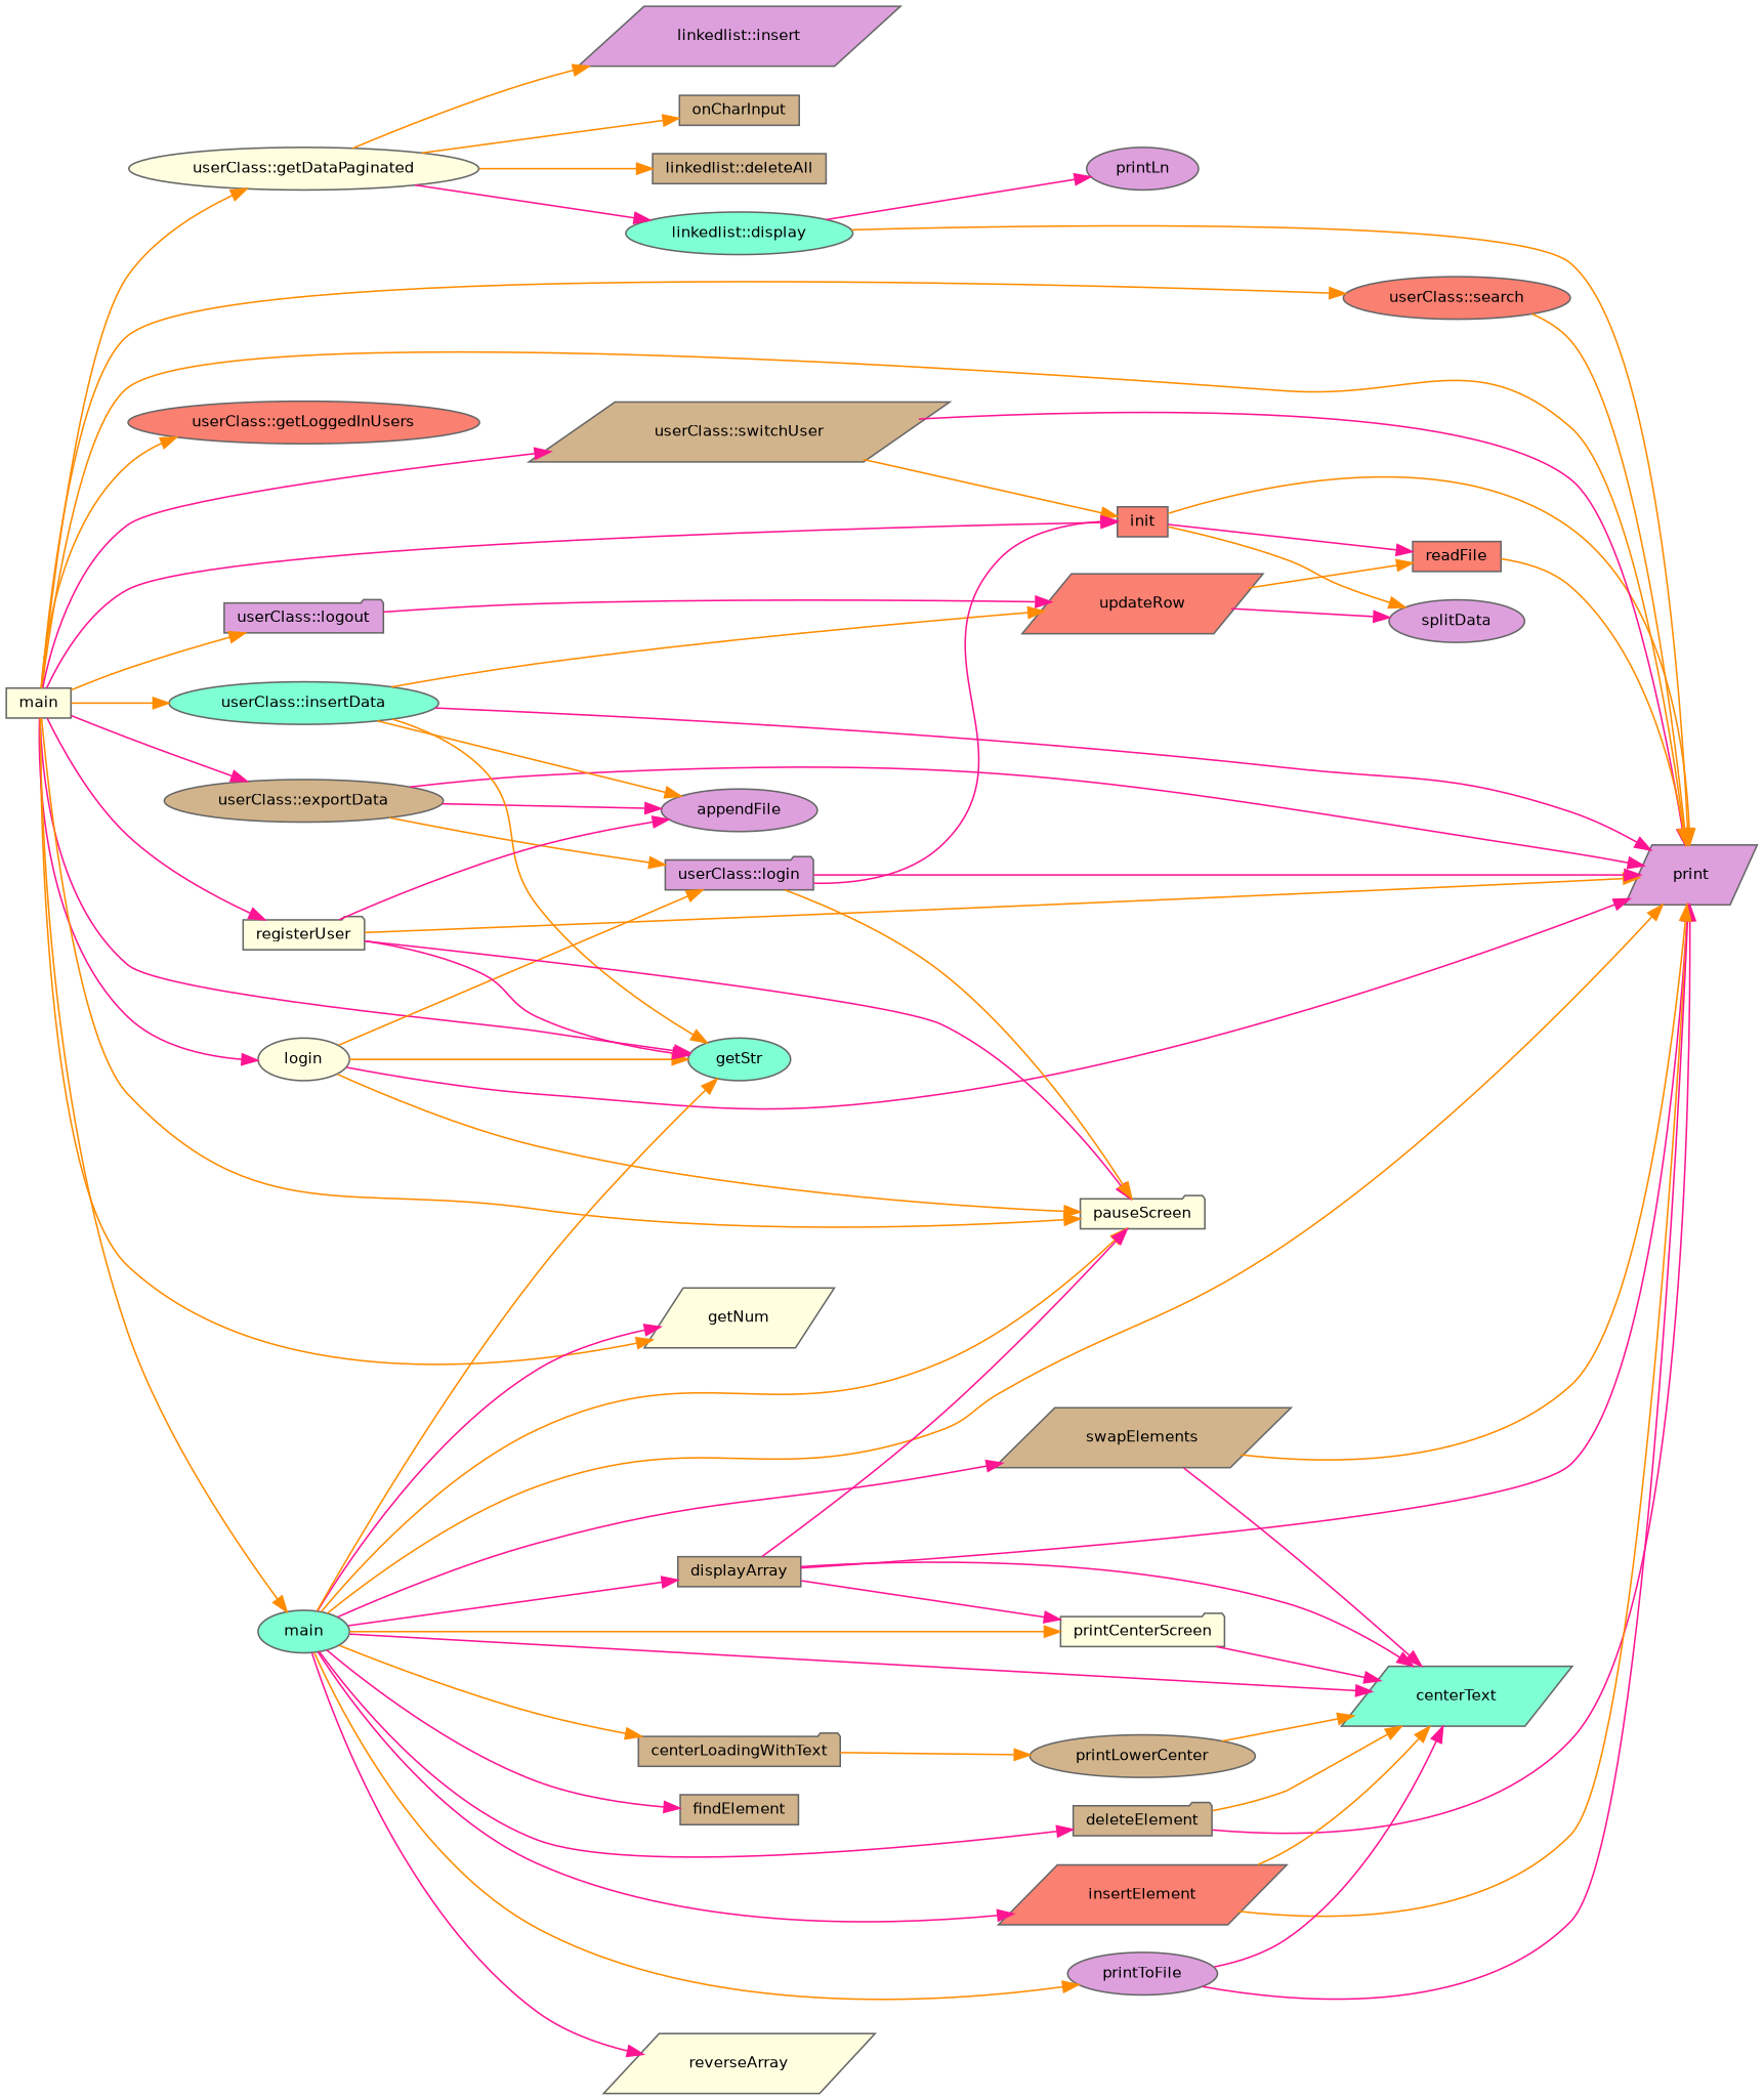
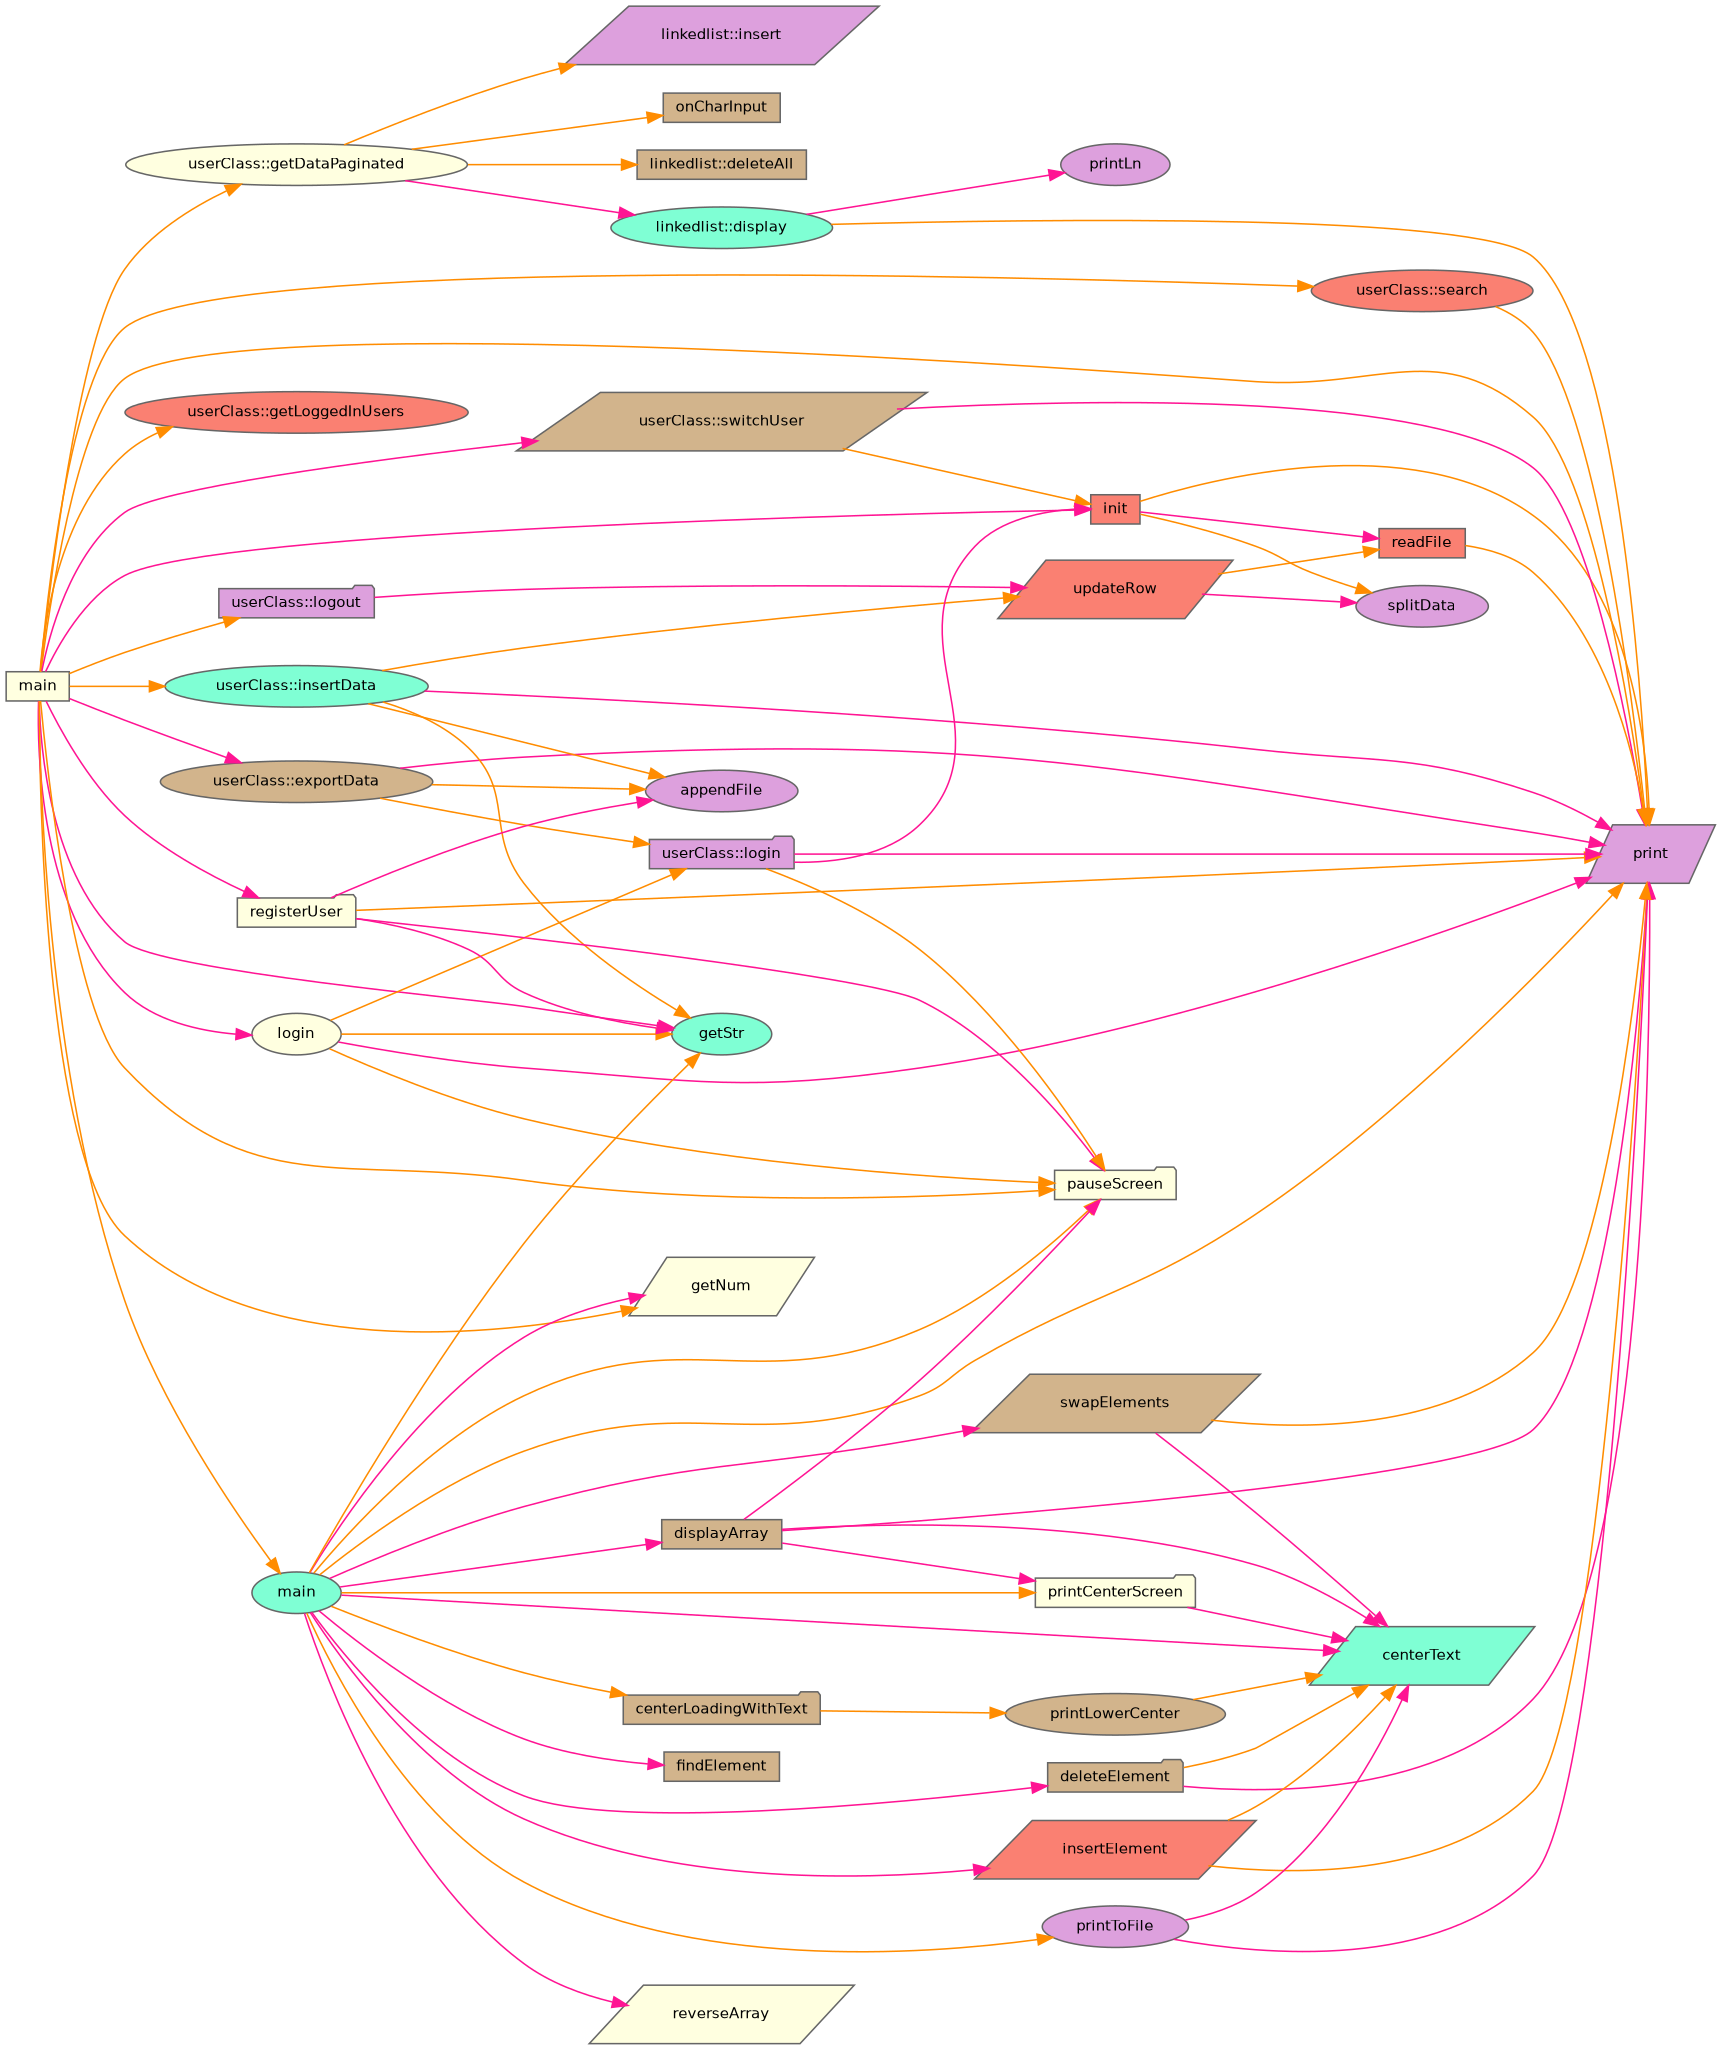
  digraph {
    rankdir=LR
    node [color=grey40 fillcolor=tan fontname=Helvetica fontsize=10 shape=ellipse style=filled]
    edge [color=darkorange fontname=Helvetica fontsize=10 labelfontname=Helvetica labelfontsize=10 style=solid]
    n1 [color=gray40 fillcolor=lightyellow fontcolor=black height=0.2 label=main shape=box width=0.4]
    n2 [height=0.2 label="userClass::exportData" width=0.4]
    n3 [fillcolor=plum height=0.2 label=print shape=parallelogram width=0.4]
    n4 [fillcolor=lightyellow height=0.2 label="userClass::getDataPaginated" width=0.4]
    n5 [fillcolor=salmon height=0.2 label="userClass::getLoggedInUsers" width=0.4]
    n6 [fillcolor=lightyellow height=0.2 label=getNum shape=parallelogram width=0.4]
    n7 [fillcolor=aquamarine height=0.2 label=getStr width=0.4]
    n8 [fillcolor=salmon height=0.2 label=init shape=box width=0.4]
    n9 [fillcolor=aquamarine height=0.2 label="userClass::insertData" width=0.4]
    n10 [fillcolor=lightyellow height=0.2 label=login width=0.4]
    n11 [fillcolor=lightyellow height=0.2 label=pauseScreen shape=folder width=0.4]
    n12 [fillcolor=plum height=0.2 label="userClass::logout" shape=folder width=0.4]
    n13 [fillcolor=aquamarine height=0.2 label=main width=0.4]
    n14 [fillcolor=lightyellow height=0.2 label=registerUser shape=folder width=0.4]
    n15 [fillcolor=salmon height=0.2 label="userClass::search" width=0.4]
    n16 [height=0.2 label="userClass::switchUser" shape=parallelogram width=0.4]
    n17 [fillcolor=plum height=0.2 label=appendFile width=0.4]
    n18 [fillcolor=plum height=0.2 label="userClass::login" shape=folder width=0.4]
    n19 [height=0.2 label="linkedlist::deleteAll" shape=box width=0.4]
    n20 [fillcolor=aquamarine height=0.2 label="linkedlist::display" width=0.4]
    n21 [fillcolor=plum height=0.2 label="linkedlist::insert" shape=parallelogram width=0.4]
    n22 [height=0.2 label=onCharInput shape=box width=0.4]
    n23 [fillcolor=salmon height=0.2 label=readFile shape=box width=0.4]
    n24 [fillcolor=plum height=0.2 label=splitData width=0.4]
    n25 [fillcolor=salmon height=0.2 label=updateRow shape=parallelogram width=0.4]
    n26 [height=0.2 label=centerLoadingWithText shape=folder width=0.4]
    n27 [fillcolor=aquamarine height=0.2 label=centerText shape=parallelogram width=0.4]
    n28 [height=0.2 label=deleteElement shape=folder width=0.4]
    n29 [height=0.2 label=displayArray shape=box width=0.4]
    n30 [fillcolor=lightyellow height=0.2 label=printCenterScreen shape=folder width=0.4]
    n31 [height=0.2 label=findElement shape=box width=0.4]
    n32 [fillcolor=salmon height=0.2 label=insertElement shape=parallelogram width=0.4]
    n33 [fillcolor=plum height=0.2 label=printToFile width=0.4]
    n34 [fillcolor=lightyellow height=0.2 label=reverseArray shape=parallelogram width=0.4]
    n35 [height=0.2 label=swapElements shape=parallelogram width=0.4]
    n36 [fillcolor=plum height=0.2 label=printLn width=0.4]
    n37 [height=0.2 label=printLowerCenter width=0.4]
    n1 -> n2 [color=deeppink]
    n1 -> n3
    n1 -> n4
    n1 -> n5
    n1 -> n6
    n1 -> n7 [color=deeppink]
    n1 -> n8 [color=deeppink]
    n1 -> n9
    n1 -> n10 [color=deeppink]
    n1 -> n11
    n1 -> n12
    n1 -> n13
    n1 -> n14 [color=deeppink]
    n1 -> n15
    n1 -> n16 [color=deeppink]
    n2 -> n3 [color=deeppink]
-   n2 -> n17 [color=deeppink]
+   n2 -> n17
    n2 -> n18
    n4 -> n19
    n4 -> n20 [color=deeppink]
    n4 -> n21
    n4 -> n22
    n8 -> n3
    n8 -> n23 [color=deeppink]
    n8 -> n24
    n9 -> n3 [color=deeppink]
    n9 -> n7
    n9 -> n17
    n9 -> n25
    n10 -> n3 [color=deeppink]
    n10 -> n7
    n10 -> n11
    n10 -> n18
    n12 -> n25 [color=deeppink]
    n13 -> n3
    n13 -> n6 [color=deeppink]
    n13 -> n7
    n13 -> n11
    n13 -> n26
    n13 -> n27 [color=deeppink]
    n13 -> n28 [color=deeppink]
    n13 -> n29 [color=deeppink]
    n13 -> n30
    n13 -> n31 [color=deeppink]
    n13 -> n32 [color=deeppink]
    n13 -> n33
    n13 -> n34 [color=deeppink]
    n13 -> n35 [color=deeppink]
    n14 -> n3
    n14 -> n7 [color=deeppink]
    n14 -> n11 [color=deeppink]
    n14 -> n17 [color=deeppink]
    n15 -> n3
    n16 -> n3 [color=deeppink]
    n16 -> n8
    n18 -> n3 [color=deeppink]
    n18 -> n8 [color=deeppink]
    n18 -> n11
    n20 -> n3
    n20 -> n36 [color=deeppink]
    n23 -> n3
    n25 -> n23
    n25 -> n24 [color=deeppink]
    n26 -> n37
    n28 -> n3 [color=deeppink]
    n28 -> n27
    n29 -> n3 [color=deeppink]
    n29 -> n11 [color=deeppink]
    n29 -> n27 [color=deeppink]
    n29 -> n30 [color=deeppink]
    n30 -> n27 [color=deeppink]
    n32 -> n3
    n32 -> n27
    n33 -> n3 [color=deeppink]
    n33 -> n27 [color=deeppink]
    n35 -> n3
    n35 -> n27 [color=deeppink]
    n37 -> n27
  }
